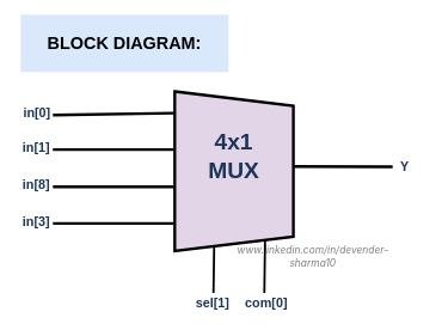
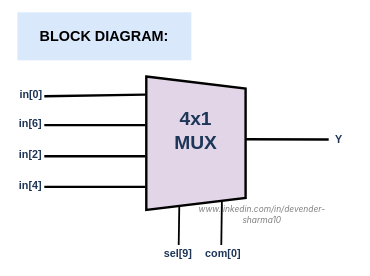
  <mxCell id="0" />
  <mxCell id="1" parent="0" />
  <mxCell id="2" value="&lt;span style=&quot;font-family: -apple-system, system-ui, BlinkMacSystemFont, &amp;quot;Segoe UI&amp;quot;, Roboto, &amp;quot;Helvetica Neue&amp;quot;, &amp;quot;Fira Sans&amp;quot;, Ubuntu, Oxygen, &amp;quot;Oxygen Sans&amp;quot;, Cantarell, &amp;quot;Droid Sans&amp;quot;, &amp;quot;Apple Color Emoji&amp;quot;, &amp;quot;Segoe UI Emoji&amp;quot;, &amp;quot;Segoe UI Emoji&amp;quot;, &amp;quot;Segoe UI Symbol&amp;quot;, &amp;quot;Lucida Grande&amp;quot;, Helvetica, Arial, sans-serif; font-size: 14px; text-align: start;&quot;&gt;www.linkedin.com/in/devender-sharma10&lt;/span&gt;" style="text;strokeColor=none;align=center;fillColor=none;html=1;verticalAlign=middle;whiteSpace=wrap;rounded=0;fontSize=14;fontColor=#000000;labelBackgroundColor=none;textShadow=0;labelBorderColor=none;fontStyle=2;rotation=0;textOpacity=50;" parent="1" vertex="1"><mxGeometry x="301" y="345" width="270" height="23.33" as="geometry" /></mxCell>
  <mxCell id="3" value="" style="endArrow=none;html=1;rounded=0;strokeColor=#000000;fontSize=12;fontColor=#000000;startSize=8;endSize=8;curved=1;fillColor=#A8DADC;strokeWidth=3;labelBorderColor=none;textShadow=0;" parent="1" edge="1"><mxGeometry width="50" height="50" relative="1" as="geometry"><mxPoint x="368" y="408" as="sourcePoint" /><mxPoint x="369" y="333" as="targetPoint" /></mxGeometry></mxCell>
  <mxCell id="4" value="" style="endArrow=none;html=1;rounded=0;strokeColor=#000000;fontSize=12;fontColor=#000000;startSize=8;endSize=8;curved=1;fillColor=#A8DADC;strokeWidth=3;labelBorderColor=none;textShadow=0;" parent="1" edge="1"><mxGeometry width="50" height="50" relative="1" as="geometry"><mxPoint x="297" y="408" as="sourcePoint" /><mxPoint x="298" y="341" as="targetPoint" /></mxGeometry></mxCell>
  <mxCell id="5" value="&lt;h1 style=&quot;line-height: 140%;&quot;&gt;&lt;br&gt;&lt;/h1&gt;" style="shape=trapezoid;perimeter=trapezoidPerimeter;whiteSpace=wrap;html=1;fixedSize=1;rotation=90;strokeWidth=4;fillColor=#e1d5e7;strokeColor=#000000;rounded=0;labelBackgroundColor=none;" parent="1" vertex="1"><mxGeometry x="214.5" y="155.5" width="222.5" height="165.5" as="geometry" /></mxCell>
  <mxCell id="6" value="&lt;b style=&quot;font-size: 32px;&quot;&gt;&lt;font style=&quot;font-size: 32px;&quot;&gt;4x1&lt;/font&gt;&lt;/b&gt;&lt;div style=&quot;font-size: 32px;&quot;&gt;&lt;b style=&quot;&quot;&gt;&lt;font style=&quot;font-size: 32px;&quot;&gt;MUX&lt;/font&gt;&lt;/b&gt;&lt;/div&gt;" style="text;strokeColor=none;align=center;fillColor=none;html=1;verticalAlign=middle;whiteSpace=wrap;rounded=0;fontSize=16;fontColor=#1D3557;strokeWidth=3;shadow=1;" parent="1" vertex="1"><mxGeometry x="269.25" y="170" width="113" height="94" as="geometry" /></mxCell>
  <mxCell id="7" value="" style="endArrow=none;html=1;rounded=0;strokeColor=#000000;fontSize=12;fontColor=#1D3557;startSize=8;endSize=8;curved=1;fillColor=#A8DADC;strokeWidth=4;entryX=0.145;entryY=1.004;entryDx=0;entryDy=0;entryPerimeter=0;" parent="1" edge="1"><mxGeometry width="50" height="50" relative="1" as="geometry"><mxPoint x="73" y="160" as="sourcePoint" /><mxPoint x="241.338" y="157.262" as="targetPoint" /></mxGeometry></mxCell>
  <mxCell id="8" value="" style="endArrow=none;html=1;rounded=0;strokeColor=#000000;fontSize=12;fontColor=#1D3557;startSize=8;endSize=8;curved=1;fillColor=#A8DADC;strokeWidth=4;entryX=0.145;entryY=1.004;entryDx=0;entryDy=0;entryPerimeter=0;" parent="1" edge="1"><mxGeometry width="50" height="50" relative="1" as="geometry"><mxPoint x="73" y="208" as="sourcePoint" /><mxPoint x="241" y="208" as="targetPoint" /></mxGeometry></mxCell>
  <mxCell id="9" value="" style="endArrow=none;html=1;rounded=0;strokeColor=#000000;fontSize=12;fontColor=#1D3557;startSize=8;endSize=8;curved=1;fillColor=#A8DADC;strokeWidth=4;entryX=0.145;entryY=1.004;entryDx=0;entryDy=0;entryPerimeter=0;" parent="1" edge="1"><mxGeometry width="50" height="50" relative="1" as="geometry"><mxPoint x="73" y="260" as="sourcePoint" /><mxPoint x="241" y="260" as="targetPoint" /></mxGeometry></mxCell>
  <mxCell id="10" value="" style="endArrow=none;html=1;rounded=0;strokeColor=#000000;fontSize=12;fontColor=#1D3557;startSize=8;endSize=8;curved=1;fillColor=#A8DADC;strokeWidth=4;entryX=0.145;entryY=1.004;entryDx=0;entryDy=0;entryPerimeter=0;" parent="1" edge="1"><mxGeometry width="50" height="50" relative="1" as="geometry"><mxPoint x="73" y="311" as="sourcePoint" /><mxPoint x="241" y="311" as="targetPoint" /></mxGeometry></mxCell>
  <mxCell id="11" value="" style="endArrow=none;html=1;rounded=0;strokeColor=#000000;fontSize=12;fontColor=#1D3557;startSize=8;endSize=8;curved=1;fillColor=#A8DADC;strokeWidth=4;" parent="1" edge="1"><mxGeometry width="50" height="50" relative="1" as="geometry"><mxPoint x="408" y="231.58" as="sourcePoint" /><mxPoint x="547" y="232" as="targetPoint" /></mxGeometry></mxCell>
- <mxCell id="12" value="&lt;font face=&quot;Helvetica&quot; style=&quot;font-size: 18px;&quot;&gt;&lt;b style=&quot;&quot;&gt;sel[1]&lt;/b&gt;&lt;/font&gt;" style="text;strokeColor=none;align=center;fillColor=none;html=1;verticalAlign=middle;whiteSpace=wrap;rounded=0;fontSize=16;fontColor=#1D3557;" parent="1" vertex="1"><mxGeometry x="266" y="408" width="60" height="29.83" as="geometry" /></mxCell>
+ <mxCell id="12" value="&lt;font face=&quot;Helvetica&quot; style=&quot;font-size: 18px;&quot;&gt;&lt;b style=&quot;&quot;&gt;sel[9]&lt;/b&gt;&lt;/font&gt;" style="text;strokeColor=none;align=center;fillColor=none;html=1;verticalAlign=middle;whiteSpace=wrap;rounded=0;fontSize=16;fontColor=#1D3557;" parent="1" vertex="1"><mxGeometry x="266" y="408" width="60" height="29.83" as="geometry" /></mxCell>
  <mxCell id="13" value="&lt;font face=&quot;Helvetica&quot; style=&quot;font-size: 18px;&quot;&gt;&lt;b style=&quot;&quot;&gt;com[0]&lt;/b&gt;&lt;/font&gt;" style="text;strokeColor=none;align=center;fillColor=none;html=1;verticalAlign=middle;whiteSpace=wrap;rounded=0;fontSize=16;fontColor=#1D3557;" parent="1" vertex="1"><mxGeometry x="341" y="408" width="60" height="29.83" as="geometry" /></mxCell>
  <mxCell id="14" value="&lt;span style=&quot;font-size: 18px;&quot;&gt;&lt;b&gt;Y&lt;/b&gt;&lt;/span&gt;" style="text;strokeColor=none;align=center;fillColor=none;html=1;verticalAlign=middle;whiteSpace=wrap;rounded=0;fontSize=16;fontColor=#1D3557;" parent="1" vertex="1"><mxGeometry x="534" y="217.09" width="60" height="29.83" as="geometry" /></mxCell>
  <mxCell id="15" value="&lt;font face=&quot;Helvetica&quot; style=&quot;font-size: 18px;&quot;&gt;&lt;b style=&quot;&quot;&gt;in[0]&lt;/b&gt;&lt;/font&gt;" style="text;strokeColor=none;align=center;fillColor=none;html=1;verticalAlign=middle;whiteSpace=wrap;rounded=0;fontSize=16;fontColor=#1D3557;" parent="1" vertex="1"><mxGeometry x="21" y="143" width="60" height="29.83" as="geometry" /></mxCell>
- <mxCell id="16" value="&lt;font face=&quot;Helvetica&quot; style=&quot;font-size: 18px;&quot;&gt;&lt;b style=&quot;&quot;&gt;in[1]&lt;/b&gt;&lt;/font&gt;" style="text;strokeColor=none;align=center;fillColor=none;html=1;verticalAlign=middle;whiteSpace=wrap;rounded=0;fontSize=16;fontColor=#1D3557;" parent="1" vertex="1"><mxGeometry x="20" y="191" width="60" height="29.83" as="geometry" /></mxCell>
- <mxCell id="17" value="&lt;font face=&quot;Helvetica&quot; style=&quot;font-size: 18px;&quot;&gt;&lt;b style=&quot;&quot;&gt;in[8]&lt;/b&gt;&lt;/font&gt;" style="text;strokeColor=none;align=center;fillColor=none;html=1;verticalAlign=middle;whiteSpace=wrap;rounded=0;fontSize=16;fontColor=#1D3557;" parent="1" vertex="1"><mxGeometry x="20" y="243" width="60" height="29.83" as="geometry" /></mxCell>
- <mxCell id="18" value="&lt;font face=&quot;Helvetica&quot; style=&quot;font-size: 18px;&quot;&gt;&lt;b style=&quot;&quot;&gt;in[3]&lt;/b&gt;&lt;/font&gt;" style="text;strokeColor=none;align=center;fillColor=none;html=1;verticalAlign=middle;whiteSpace=wrap;rounded=0;fontSize=16;fontColor=#1D3557;" parent="1" vertex="1"><mxGeometry x="20" y="292" width="60" height="34" as="geometry" /></mxCell>
+ <mxCell id="16" value="&lt;font face=&quot;Helvetica&quot; style=&quot;font-size: 18px;&quot;&gt;&lt;b style=&quot;&quot;&gt;in[6]&lt;/b&gt;&lt;/font&gt;" style="text;strokeColor=none;align=center;fillColor=none;html=1;verticalAlign=middle;whiteSpace=wrap;rounded=0;fontSize=16;fontColor=#1D3557;" parent="1" vertex="1"><mxGeometry x="20" y="191" width="60" height="29.83" as="geometry" /></mxCell>
+ <mxCell id="17" value="&lt;font face=&quot;Helvetica&quot; style=&quot;font-size: 18px;&quot;&gt;&lt;b style=&quot;&quot;&gt;in[2]&lt;/b&gt;&lt;/font&gt;" style="text;strokeColor=none;align=center;fillColor=none;html=1;verticalAlign=middle;whiteSpace=wrap;rounded=0;fontSize=16;fontColor=#1D3557;" parent="1" vertex="1"><mxGeometry x="20" y="243" width="60" height="29.83" as="geometry" /></mxCell>
+ <mxCell id="18" value="&lt;font face=&quot;Helvetica&quot; style=&quot;font-size: 18px;&quot;&gt;&lt;b style=&quot;&quot;&gt;in[4]&lt;/b&gt;&lt;/font&gt;" style="text;strokeColor=none;align=center;fillColor=none;html=1;verticalAlign=middle;whiteSpace=wrap;rounded=0;fontSize=16;fontColor=#1D3557;" parent="1" vertex="1"><mxGeometry x="20" y="292" width="60" height="34" as="geometry" /></mxCell>
  <mxCell id="19" value="&lt;b&gt;&lt;font style=&quot;font-size: 24px;&quot;&gt;BLOCK DIAGRAM:&lt;/font&gt;&lt;/b&gt;" style="text;align=center;html=1;verticalAlign=middle;whiteSpace=wrap;rounded=0;fontSize=16;fillColor=#dae8fc;strokeColor=none;" parent="1" vertex="1"><mxGeometry x="28" y="20" width="290" height="80" as="geometry" /></mxCell>
